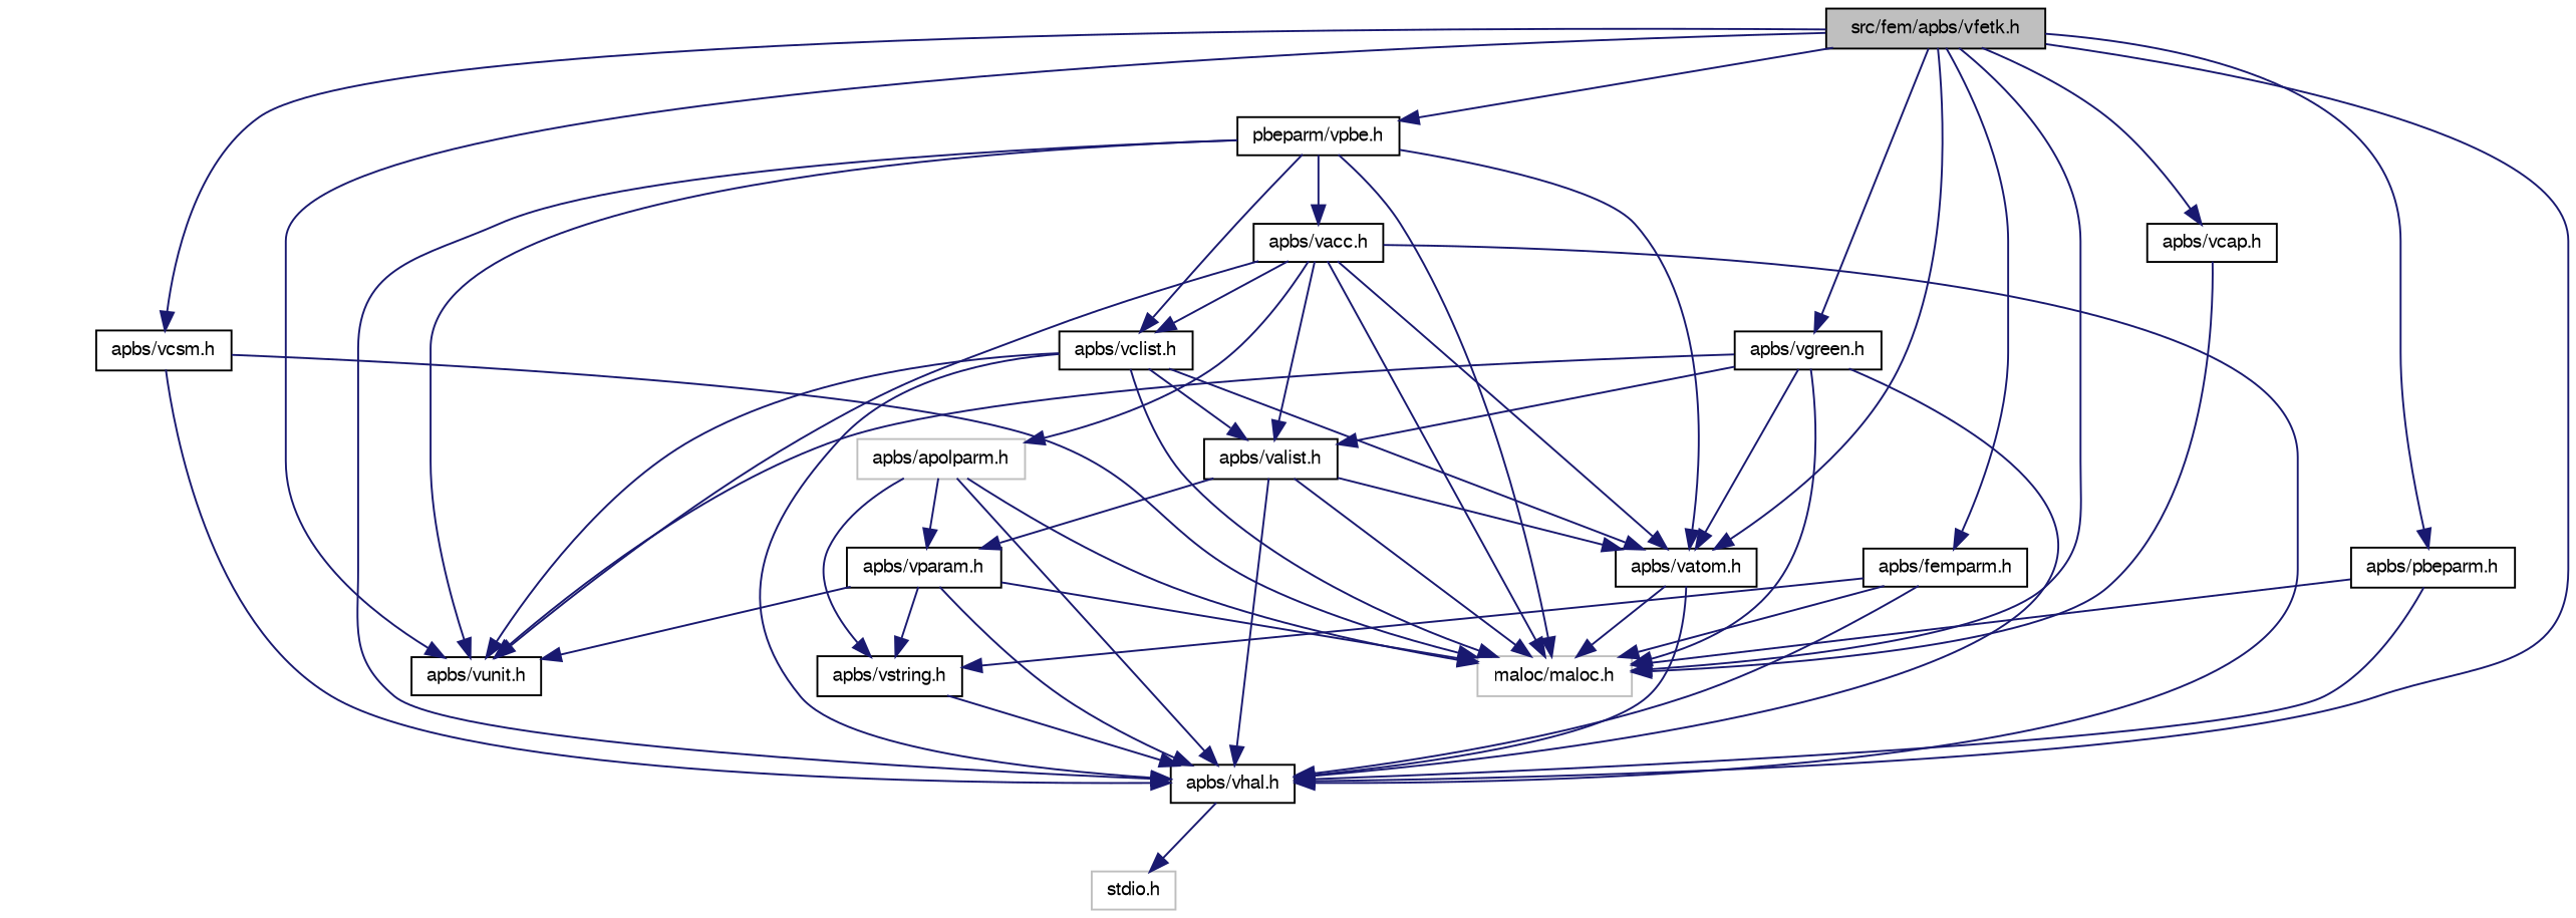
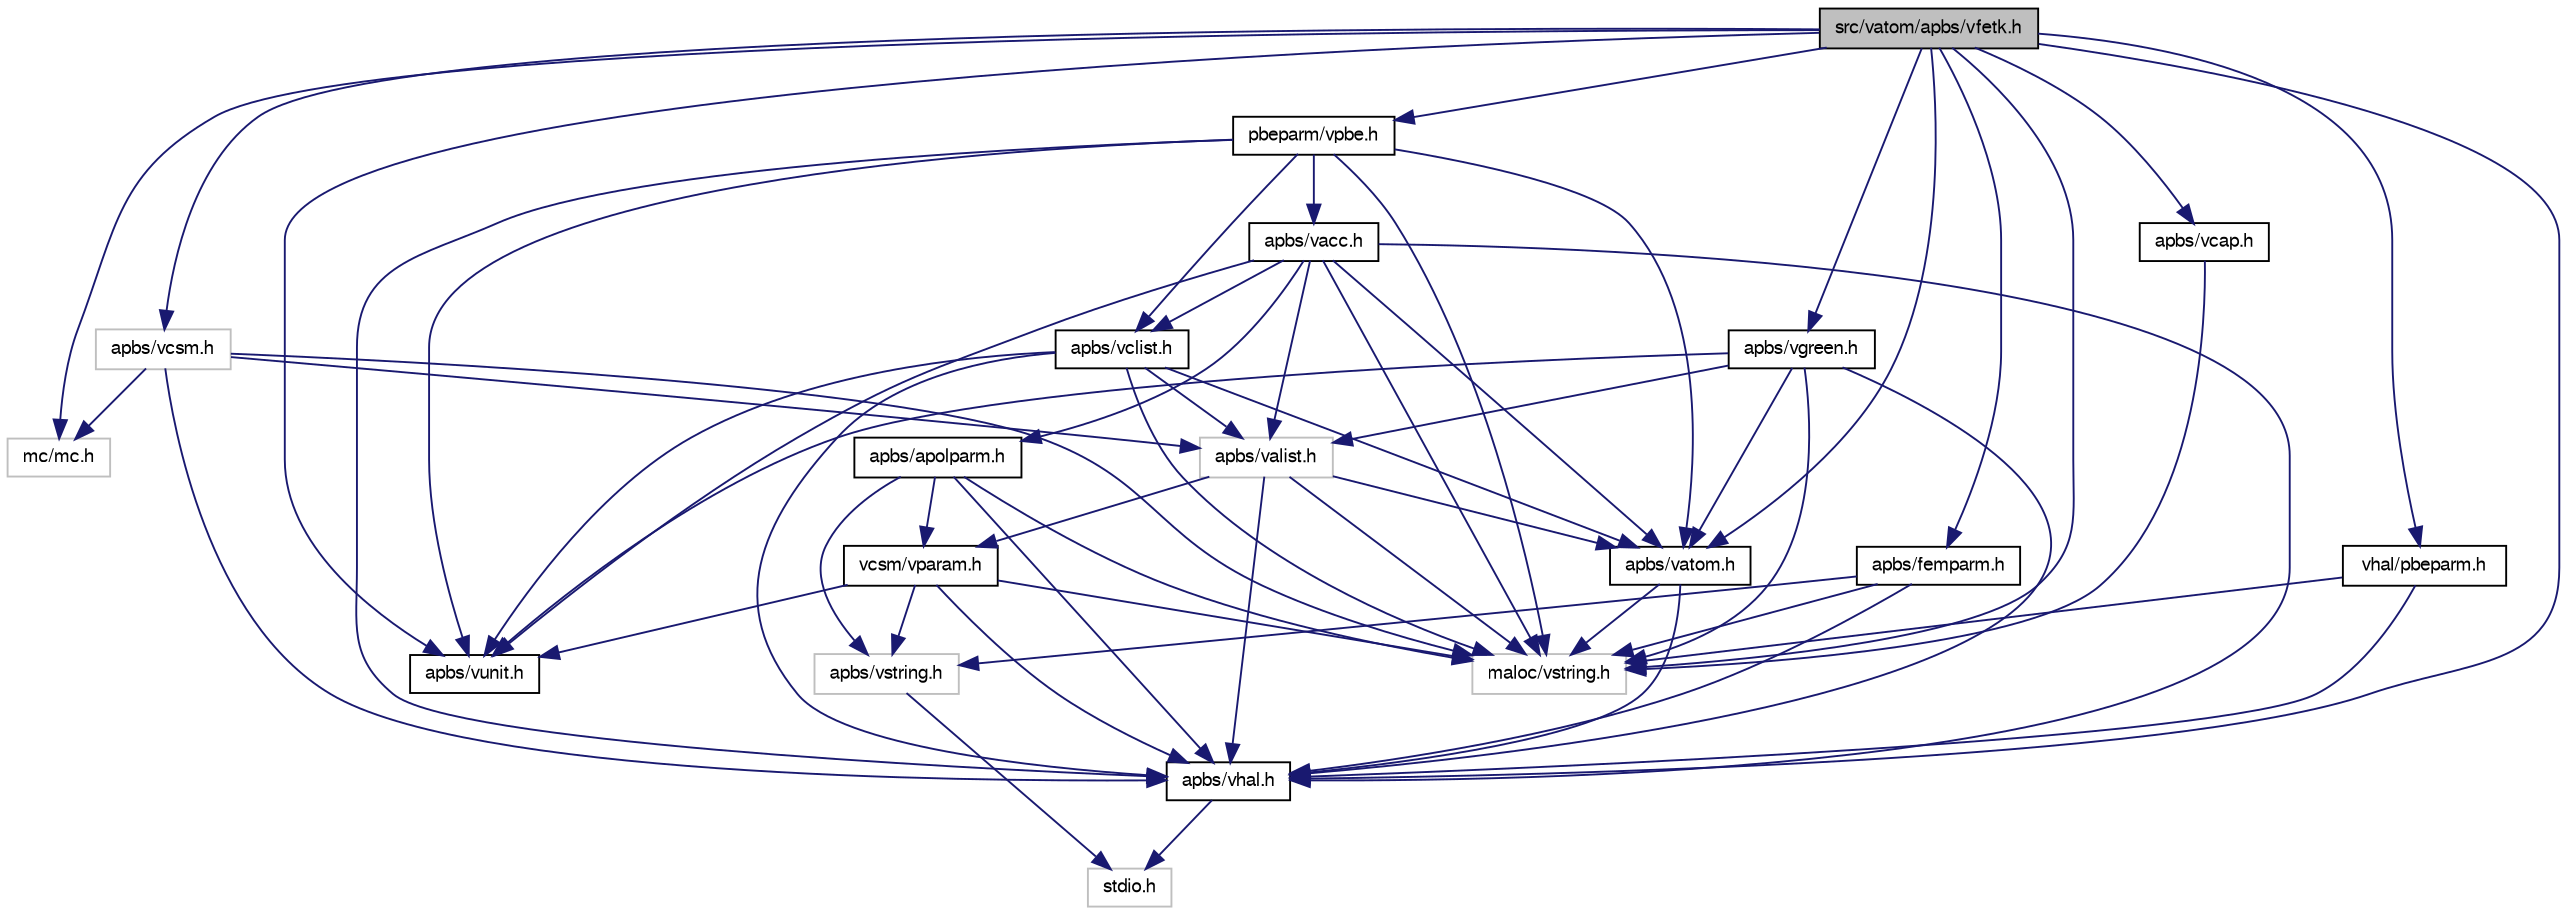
  digraph {
    node [color=black fillcolor=white fontname=FreeSans fontsize=10 shape=record style=filled]
    edge [color=midnightblue fontname=FreeSans fontsize=10 labelfontname=FreeSans labelfontsize=10 style=solid]
-   n1 [fillcolor=grey75 fontcolor=black height=0.2 label="src/fem/apbs/vfetk.h" width=0.4]
-   n2 [color=grey75 height=0.2 label="maloc/maloc.h" width=0.4]
+   n1 [fillcolor=grey75 fontcolor=black height=0.2 label="src/vatom/apbs/vfetk.h" width=0.4]
+   n2 [color=grey75 height=0.2 label="maloc/vstring.h" width=0.4]
+   n3 [color=grey75 height=0.2 label="mc/mc.h" width=0.4]
    n4 [height=0.2 label="apbs/vhal.h" width=0.4]
    n5 [height=0.2 label="apbs/vatom.h" width=0.4]
-   n6 [height=0.2 label="apbs/vcsm.h" width=0.4]
+   n6 [color=grey75 height=0.2 label="apbs/vcsm.h" width=0.4]
    n7 [height=0.2 label="apbs/vunit.h" width=0.4]
    n8 [height=0.2 label="pbeparm/vpbe.h" width=0.4]
    n9 [height=0.2 label="apbs/vgreen.h" width=0.4]
    n10 [height=0.2 label="apbs/vcap.h" width=0.4]
-   n11 [height=0.2 label="apbs/pbeparm.h" width=0.4]
+   n11 [height=0.2 label="vhal/pbeparm.h" width=0.4]
    n12 [height=0.2 label="apbs/femparm.h" width=0.4]
    n13 [color=grey75 height=0.2 label="stdio.h" width=0.4]
-   n14 [height=0.2 label="apbs/valist.h" width=0.4]
+   n14 [color=grey75 height=0.2 label="apbs/valist.h" width=0.4]
    n15 [height=0.2 label="apbs/vacc.h" width=0.4]
    n16 [height=0.2 label="apbs/vclist.h" width=0.4]
-   n17 [height=0.2 label="apbs/vstring.h" width=0.4]
-   n18 [height=0.2 label="apbs/vparam.h" width=0.4]
-   n19 [color=grey75 height=0.2 label="apbs/apolparm.h" width=0.4]
+   n17 [color=grey75 height=0.2 label="apbs/vstring.h" width=0.4]
+   n18 [height=0.2 label="vcsm/vparam.h" width=0.4]
+   n19 [height=0.2 label="apbs/apolparm.h" width=0.4]
    n1 -> n2
+   n1 -> n3
    n1 -> n4
    n1 -> n5
    n1 -> n6
    n1 -> n7
    n1 -> n8
    n1 -> n9
    n1 -> n10
    n1 -> n11
    n1 -> n12
    n4 -> n13
    n5 -> n2
    n5 -> n4
    n6 -> n2
+   n6 -> n3
    n6 -> n4
+   n6 -> n14
    n8 -> n2
    n8 -> n4
    n8 -> n5
    n8 -> n7
    n8 -> n15
    n8 -> n16
    n9 -> n2
    n9 -> n4
    n9 -> n5
    n9 -> n7
    n9 -> n14
    n10 -> n2
    n11 -> n2
    n11 -> n4
    n12 -> n2
    n12 -> n4
    n12 -> n17
    n14 -> n2
    n14 -> n4
    n14 -> n5
    n14 -> n18
    n15 -> n2
    n15 -> n4
    n15 -> n5
    n15 -> n7
    n15 -> n14
    n15 -> n16
    n15 -> n19
    n16 -> n2
    n16 -> n4
    n16 -> n5
    n16 -> n7
    n16 -> n14
-   n17 -> n4
+   n17 -> n13
    n18 -> n2
    n18 -> n4
    n18 -> n7
    n18 -> n17
    n19 -> n2
    n19 -> n4
    n19 -> n17
    n19 -> n18
  }
